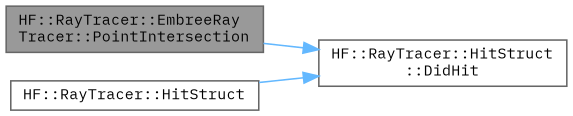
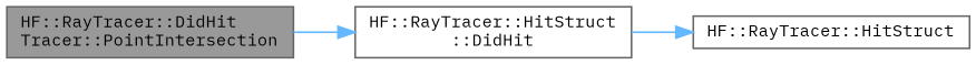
  digraph {
    fontname="IBM Plex Mono"
    rankdir=LR
    node [color=grey40 fillcolor=white fontname="IBM Plex Mono" fontsize=10 shape=box style=filled]
    edge [color=steelblue1 fontname="IBM Plex Mono" fontsize=10 labelfontname=Helvetica labelfontsize=10 style=solid]
-   n1 [color=gray40 fillcolor=grey60 fontcolor=black height=0.2 label="HF::RayTracer::EmbreeRay\lTracer::PointIntersection" width=0.4]
+   n1 [color=gray40 fillcolor=grey60 fontcolor=black height=0.2 label="HF::RayTracer::DidHit\lTracer::PointIntersection" width=0.4]
    n2 [height=0.2 label="HF::RayTracer::HitStruct\l::DidHit" width=0.4]
    n3 [height=0.2 label="HF::RayTracer::HitStruct" width=0.4]
    n1 -> n2
-   n3 -> n2
+   n2 -> n3
  }
